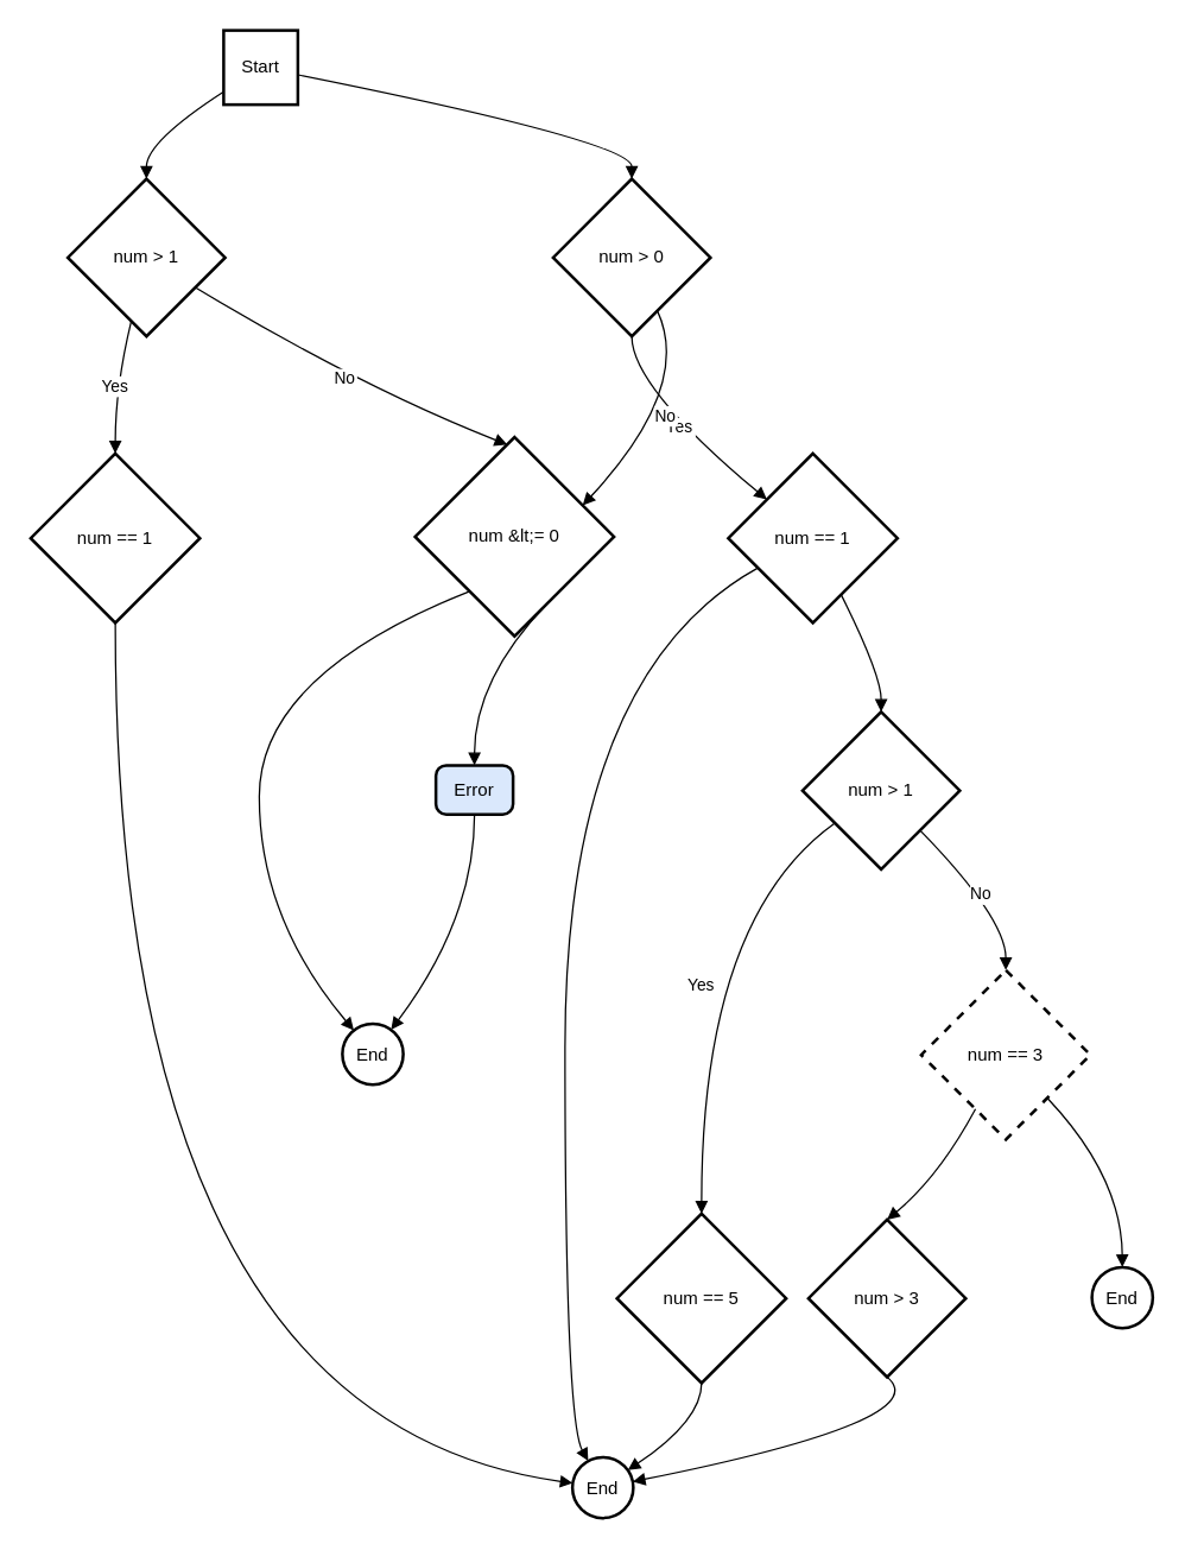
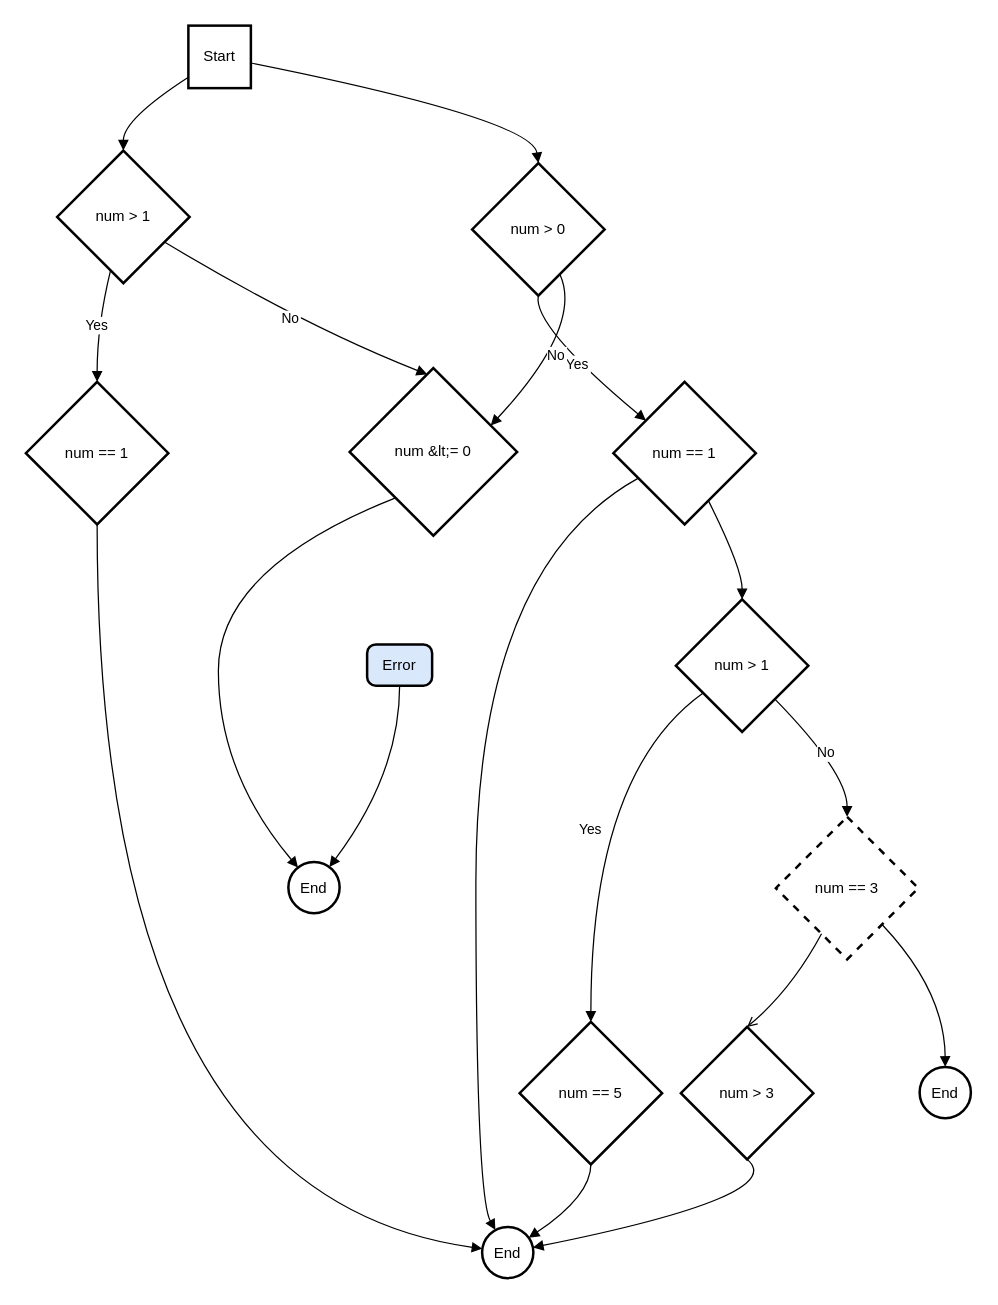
  <mxCell id="0" />
  <mxCell id="1" parent="0" />
  <mxCell id="2" value="Start" style="aspect=fixed;strokeWidth=2;whiteSpace=wrap;rounded=0;" vertex="1" parent="1"><mxGeometry x="150" width="50" height="50" as="geometry" y="20" /></mxCell>
  <mxCell id="3" value="num &gt; 1" style="rhombus;strokeWidth=2;whiteSpace=wrap;" vertex="1" parent="1"><mxGeometry x="45" y="120" width="106" height="106" as="geometry" /></mxCell>
  <mxCell id="4" value="num == 1" style="rhombus;strokeWidth=2;whiteSpace=wrap;" vertex="1" parent="1"><mxGeometry y="305" width="114" height="114" as="geometry" x="20" /></mxCell>
  <mxCell id="5" value="num &amp;lt;= 0" style="rhombus;strokeWidth=2;whiteSpace=wrap;" vertex="1" parent="1"><mxGeometry x="279" y="294" width="134" height="134" as="geometry" /></mxCell>
  <mxCell id="6" value="End" style="ellipse;aspect=fixed;strokeWidth=2;whiteSpace=wrap;" vertex="1" parent="1"><mxGeometry x="385" y="981" width="41" height="41" as="geometry" /></mxCell>
  <mxCell id="7" value="End" style="ellipse;aspect=fixed;strokeWidth=2;whiteSpace=wrap;" vertex="1" parent="1"><mxGeometry x="230" y="689" width="41" height="41" as="geometry" /></mxCell>
  <mxCell id="8" value="Error" style="rounded=1;absoluteArcSize=1;arcSize=14;whiteSpace=wrap;strokeWidth=2;fillColor=#dae8fc;" vertex="1" parent="1"><mxGeometry x="293" y="515" width="52" height="33" as="geometry" /></mxCell>
- <mxCell id="9" value="num &gt; 0" style="rhombus;strokeWidth=2;whiteSpace=wrap;" vertex="1" parent="1"><mxGeometry x="372" y="120" width="106" height="106" as="geometry" /></mxCell>
+ <mxCell id="9" value="num &gt; 0" style="rhombus;strokeWidth=2;whiteSpace=wrap;" vertex="1" parent="1"><mxGeometry x="377" y="130" width="106" height="106" as="geometry" /></mxCell>
  <mxCell id="10" value="num == 1" style="rhombus;strokeWidth=2;whiteSpace=wrap;" vertex="1" parent="1"><mxGeometry x="490" y="305" width="114" height="114" as="geometry" /></mxCell>
  <mxCell id="11" value="num &gt; 1" style="rhombus;strokeWidth=2;whiteSpace=wrap;" vertex="1" parent="1"><mxGeometry x="540" y="479" width="106" height="106" as="geometry" /></mxCell>
  <mxCell id="12" value="num == 5" style="rhombus;strokeWidth=2;whiteSpace=wrap;" vertex="1" parent="1"><mxGeometry x="415" y="817" width="114" height="114" as="geometry" /></mxCell>
  <mxCell id="13" value="num == 3" style="rhombus;strokeWidth=2;whiteSpace=wrap;dashed=1;" vertex="1" parent="1"><mxGeometry x="620" y="653" width="114" height="114" as="geometry" /></mxCell>
  <mxCell id="14" value="num &gt; 3" style="rhombus;strokeWidth=2;whiteSpace=wrap;" vertex="1" parent="1"><mxGeometry x="544" y="821" width="106" height="106" as="geometry" /></mxCell>
  <mxCell id="15" value="End" style="ellipse;aspect=fixed;strokeWidth=2;whiteSpace=wrap;" vertex="1" parent="1"><mxGeometry x="735" y="853" width="41" height="41" as="geometry" /></mxCell>
  <mxCell id="16" value="" style="curved=1;startArrow=none;endArrow=block;exitX=0.01;exitY=0.82;entryX=0.5;entryY=0;" edge="1" parent="1" source="2" target="3"><mxGeometry relative="1" as="geometry"><Array as="points"><mxPoint x="98" y="95" /></Array></mxGeometry></mxCell>
  <mxCell id="17" value="Yes" style="curved=1;startArrow=none;endArrow=block;exitX=0.38;exitY=1;entryX=0.5;entryY=0;" edge="1" parent="1" source="3" target="4"><mxGeometry relative="1" as="geometry"><Array as="points"><mxPoint x="77" y="260" /></Array></mxGeometry></mxCell>
  <mxCell id="18" value="No" style="curved=1;startArrow=none;endArrow=block;exitX=0.99;exitY=0.8;entryX=0.46;entryY=0;" edge="1" parent="1" source="3" target="5"><mxGeometry relative="1" as="geometry"><Array as="points"><mxPoint x="242" y="260" /></Array></mxGeometry></mxCell>
  <mxCell id="19" value="" style="curved=1;startArrow=none;endArrow=block;exitX=0.5;exitY=1;entryX=0;entryY=0.42;" edge="1" parent="1" source="4" target="6"><mxGeometry relative="1" as="geometry"><Array as="points"><mxPoint x="77" y="956" /></Array></mxGeometry></mxCell>
  <mxCell id="20" value="" style="curved=1;startArrow=none;endArrow=block;exitX=0.08;exitY=1.01;entryX=0.09;entryY=0;" edge="1" parent="1" source="5" target="7"><mxGeometry relative="1" as="geometry"><Array as="points"><mxPoint x="174" y="454" /><mxPoint x="174" y="618" /></Array></mxGeometry></mxCell>
- <mxCell id="21" value="" style="curved=1;startArrow=none;endArrow=block;exitX=0.87;exitY=1.01;entryX=0.5;entryY=-0.01;" edge="1" parent="1" source="5" target="8"><mxGeometry relative="1" as="geometry"><Array as="points"><mxPoint x="319" y="454" /></Array></mxGeometry></mxCell>
  <mxCell id="22" value="" style="curved=1;startArrow=none;endArrow=block;exitX=0.5;exitY=1.01;entryX=0.89;entryY=0;" edge="1" parent="1" source="8" target="7"><mxGeometry relative="1" as="geometry"><Array as="points"><mxPoint x="319" y="618" /></Array></mxGeometry></mxCell>
  <mxCell id="23" value="" style="curved=1;startArrow=none;endArrow=block;exitX=1.01;exitY=0.6;entryX=0.5;entryY=0;" edge="1" parent="1" source="2" target="9"><mxGeometry relative="1" as="geometry"><Array as="points"><mxPoint x="425" y="95" /></Array></mxGeometry></mxCell>
  <mxCell id="24" value="Yes" style="curved=1;startArrow=none;endArrow=block;exitX=0.5;exitY=1;entryX=0;entryY=0.08;" edge="1" parent="1" source="9" target="10"><mxGeometry relative="1" as="geometry"><Array as="points"><mxPoint x="425" y="260" /></Array></mxGeometry></mxCell>
  <mxCell id="25" value="No" style="curved=1;startArrow=none;endArrow=block;exitX=0.74;exitY=1;entryX=1;entryY=0.27;" edge="1" parent="1" source="9" target="5"><mxGeometry relative="1" as="geometry"><Array as="points"><mxPoint x="466" y="260" /></Array></mxGeometry></mxCell>
  <mxCell id="26" value="" style="curved=1;startArrow=none;endArrow=block;exitX=0;exitY=0.77;entryX=0.22;entryY=-0.01;" edge="1" parent="1" source="10" target="6"><mxGeometry relative="1" as="geometry"><Array as="points"><mxPoint x="380" y="454" /><mxPoint x="380" y="956" /></Array></mxGeometry></mxCell>
  <mxCell id="27" value="" style="curved=1;startArrow=none;endArrow=block;exitX=0.75;exitY=1;entryX=0.5;entryY=0;" edge="1" parent="1" source="10" target="11"><mxGeometry relative="1" as="geometry"><Array as="points"><mxPoint x="593" y="454" /></Array></mxGeometry></mxCell>
  <mxCell id="28" value="Yes" style="curved=1;startArrow=none;endArrow=block;exitX=0;exitY=0.85;entryX=0.5;entryY=0;" edge="1" parent="1" source="11" target="12"><mxGeometry relative="1" as="geometry"><Array as="points"><mxPoint x="472" y="618" /></Array></mxGeometry></mxCell>
  <mxCell id="29" value="No" style="curved=1;startArrow=none;endArrow=block;exitX=0.98;exitY=0.99;entryX=0.5;entryY=0;" edge="1" parent="1" source="11" target="13"><mxGeometry relative="1" as="geometry"><Array as="points"><mxPoint x="677" y="618" /></Array></mxGeometry></mxCell>
  <mxCell id="30" value="" style="curved=1;startArrow=none;endArrow=block;exitX=0.5;exitY=1;entryX=1;entryY=0.15;" edge="1" parent="1" source="12" target="6"><mxGeometry relative="1" as="geometry"><Array as="points"><mxPoint x="472" y="956" /></Array></mxGeometry></mxCell>
- <mxCell id="31" value="" style="curved=1;startArrow=none;endArrow=block;exitX=0.22;exitY=1;entryX=0.5;entryY=0;" edge="1" parent="1" source="13" target="14"><mxGeometry relative="1" as="geometry"><Array as="points"><mxPoint x="632" y="792" /></Array></mxGeometry></mxCell>
+ <mxCell id="31" value="" style="curved=1;startArrow=none;endArrow=open;exitX=0.22;exitY=1;entryX=0.5;entryY=0;" edge="1" parent="1" source="13" target="14"><mxGeometry relative="1" as="geometry"><Array as="points"><mxPoint x="632" y="792" /></Array></mxGeometry></mxCell>
  <mxCell id="32" value="" style="curved=1;startArrow=none;endArrow=block;exitX=0.98;exitY=1;entryX=0.49;entryY=0;" edge="1" parent="1" source="13" target="15"><mxGeometry relative="1" as="geometry"><Array as="points"><mxPoint x="755" y="792" /></Array></mxGeometry></mxCell>
  <mxCell id="33" value="" style="curved=1;startArrow=none;endArrow=block;exitX=0.5;exitY=0.99;entryX=1;entryY=0.39;" edge="1" parent="1" source="14" target="6"><mxGeometry relative="1" as="geometry"><Array as="points"><mxPoint x="632" y="956" /></Array></mxGeometry></mxCell>
